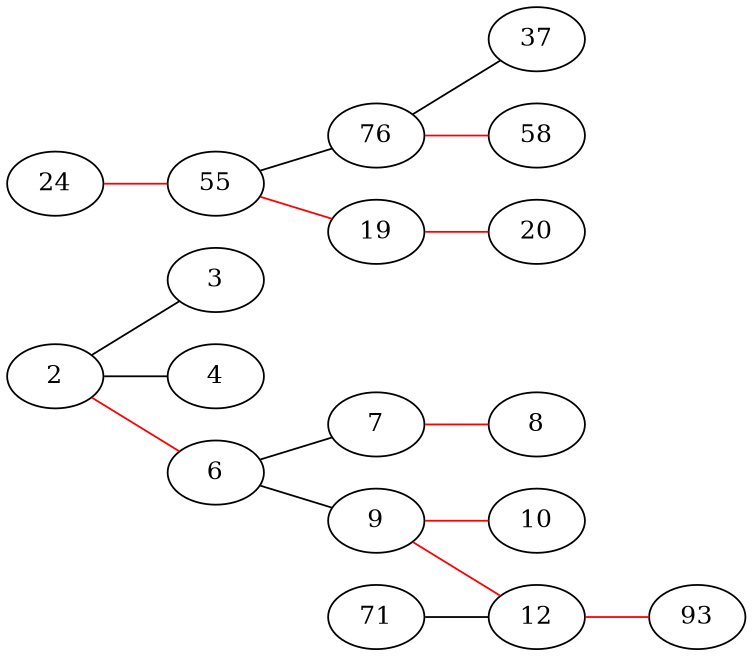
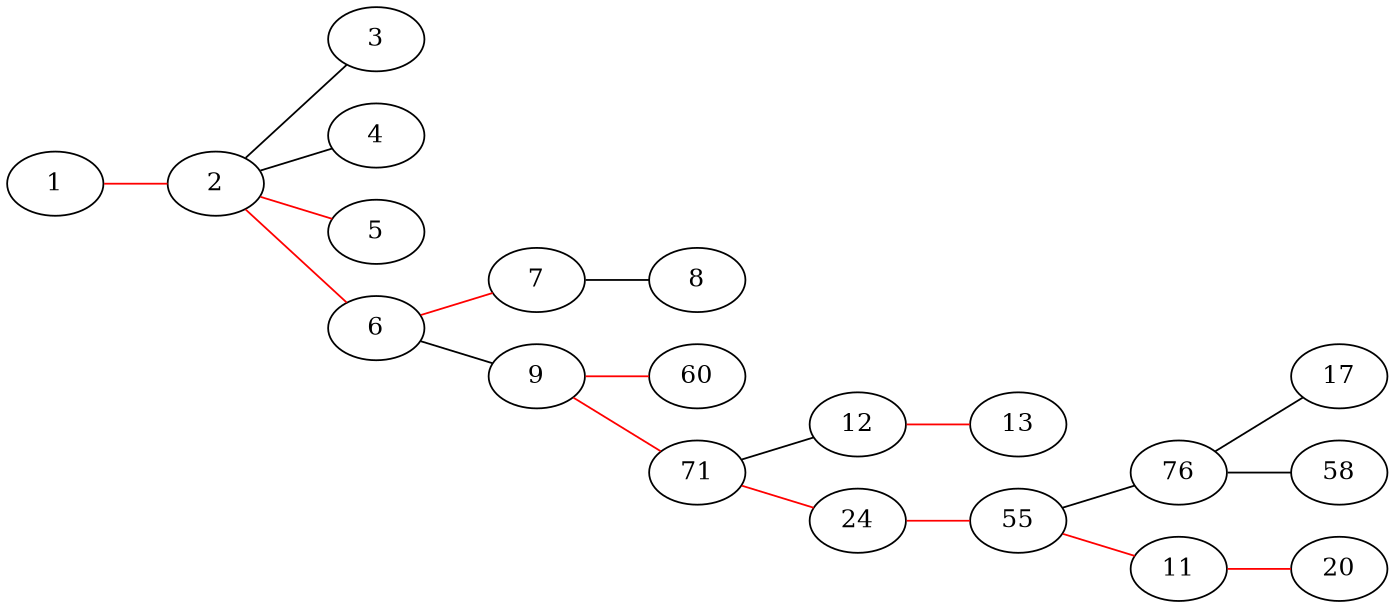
  digraph {
    rankdir=LR
    edge [color=red dir=none]
+   1
    2
    3
    4
+   5
    6
    7
    9
    8
-   10
+   10 [label=60]
    n11 [label=71]
    12
    n13 [label=24]
-   13 [label=93]
+   13
    n15 [label=55]
    n16 [label=76]
-   19
-   17 [label=37]
+   19 [label=11]
+   17
    n19 [label=58]
    20
+   1 -> 2
    2 -> 3 [color=""]
    2 -> 4 [color=""]
+   2 -> 5
    2 -> 6
-   6 -> 7 [color=""]
+   6 -> 7
    6 -> 9 [color=black]
-   7 -> 8
+   7 -> 8 [color=""]
    9 -> 10
-   9 -> 12
+   9 -> n11
    n11 -> 12 [color=""]
+   n11 -> n13
    12 -> 13
    n13 -> n15
    n15 -> n16 [color=""]
    n15 -> 19
    n16 -> 17 [color=""]
-   n16 -> n19
+   n16 -> n19 [color=""]
    19 -> 20
  }
